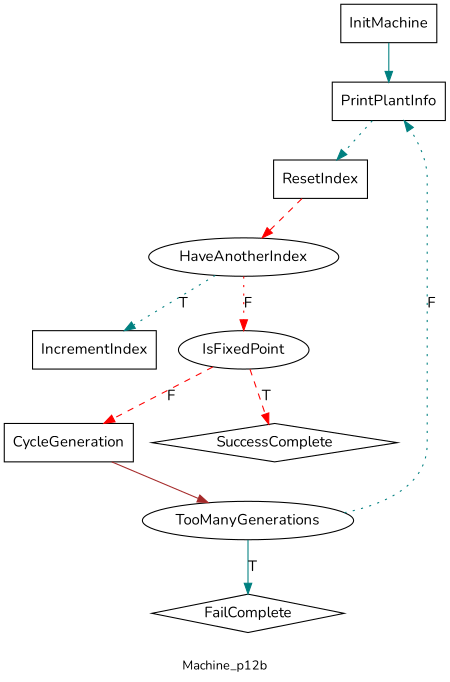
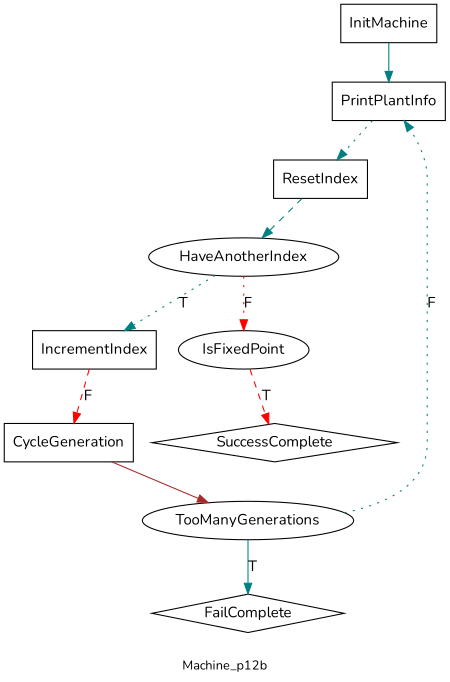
  digraph {
    fontname=Nunito
    fontsize=12
    label=Machine_p12b
    node [fontname=Nunito shape=box]
    edge [color=teal fontname=Nunito style=dotted]
    InitMachine
    PrintPlantInfo
    ResetIndex
    HaveAnotherIndex [shape=ellipse]
    IncrementIndex
    IsFixedPoint [shape=ellipse]
    TooManyGenerations [shape=ellipse]
    CycleGeneration
    FailComplete [shape=diamond]
    SuccessComplete [shape=diamond]
    InitMachine -> PrintPlantInfo [style=solid]
    PrintPlantInfo -> ResetIndex
-   ResetIndex -> HaveAnotherIndex [color=red style=dashed]
+   ResetIndex -> HaveAnotherIndex [style=dashed]
    HaveAnotherIndex -> IncrementIndex [label=T]
    HaveAnotherIndex -> IsFixedPoint [color=red label=F]
-   IsFixedPoint -> CycleGeneration [color=red label=F style=dashed]
+   IncrementIndex -> CycleGeneration [color=red label=F style=dashed]
    IsFixedPoint -> SuccessComplete [color=red label=T style=dashed]
    TooManyGenerations -> PrintPlantInfo [label=F]
    TooManyGenerations -> FailComplete [label=T style=solid]
    CycleGeneration -> TooManyGenerations [color=brown style=solid]
  }
